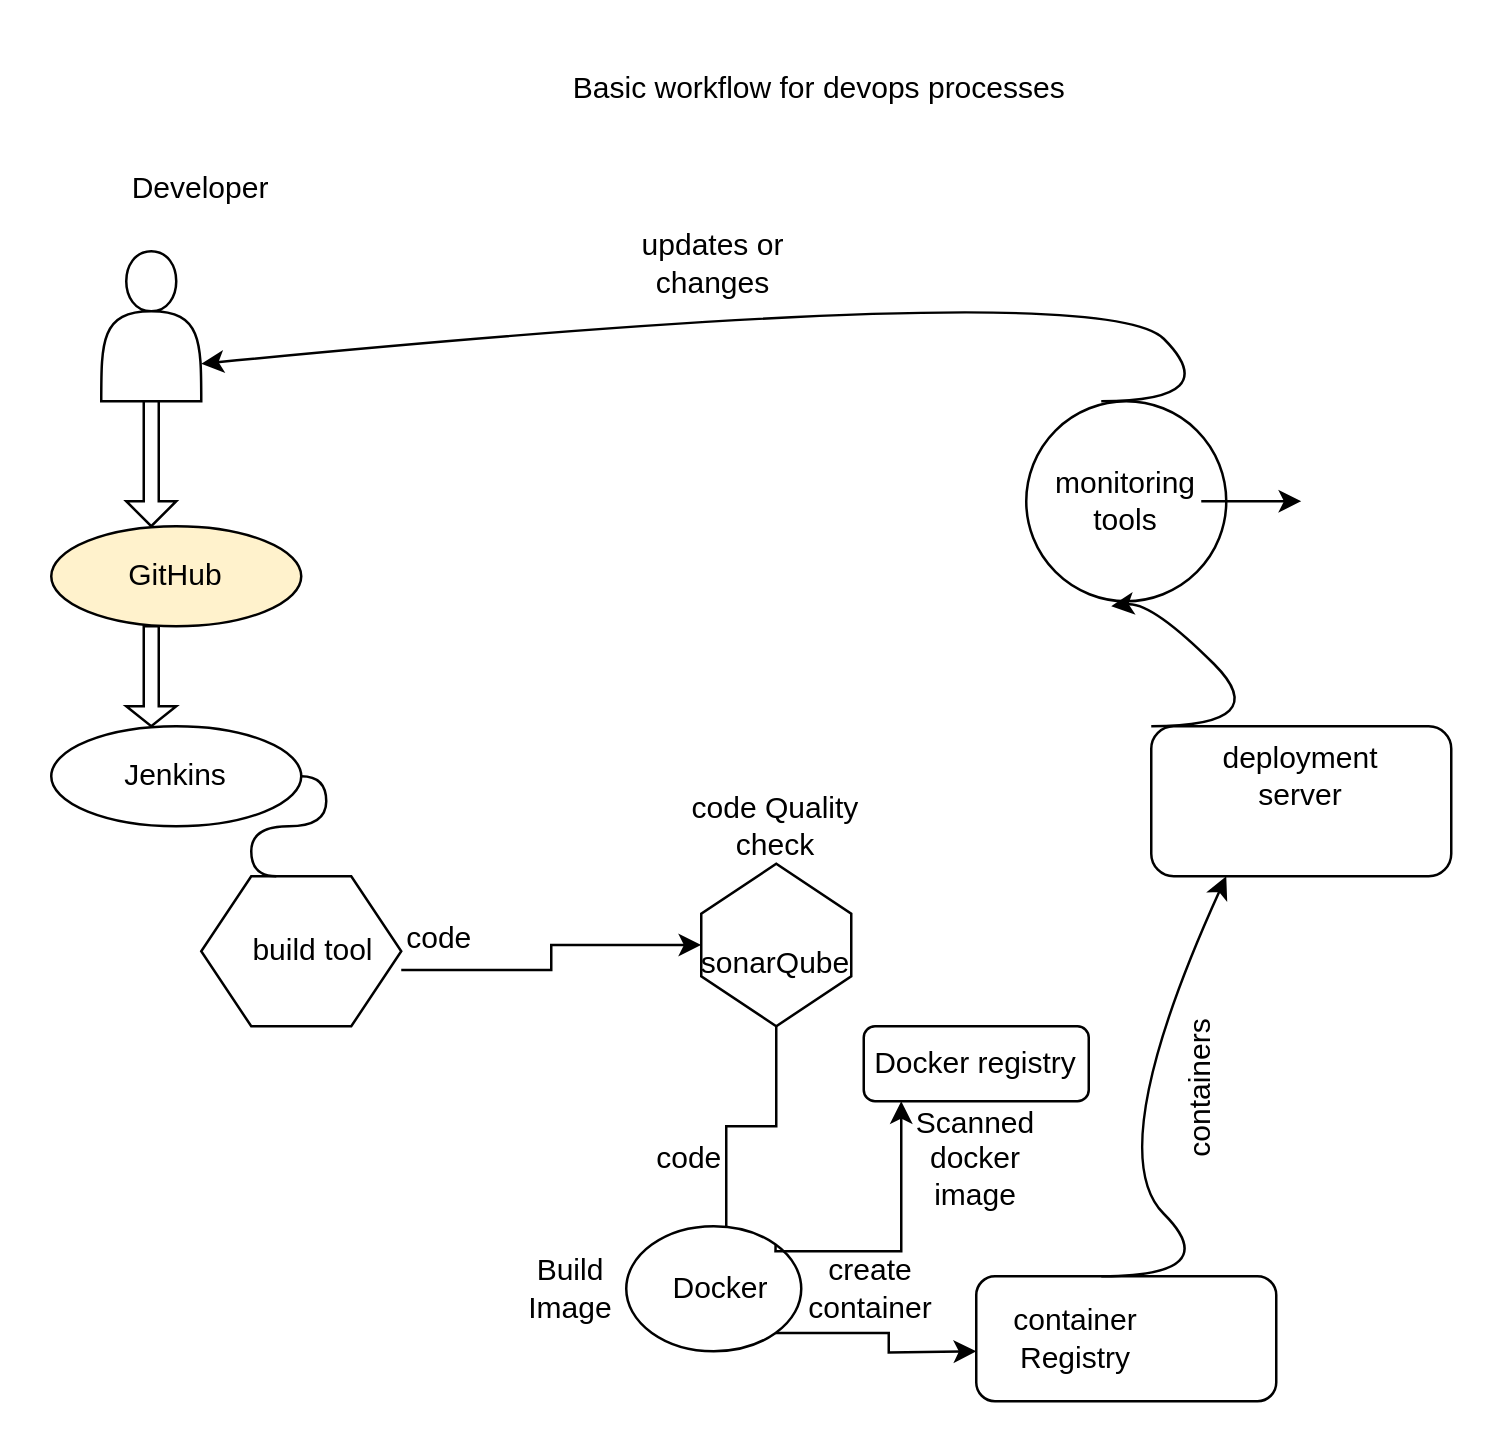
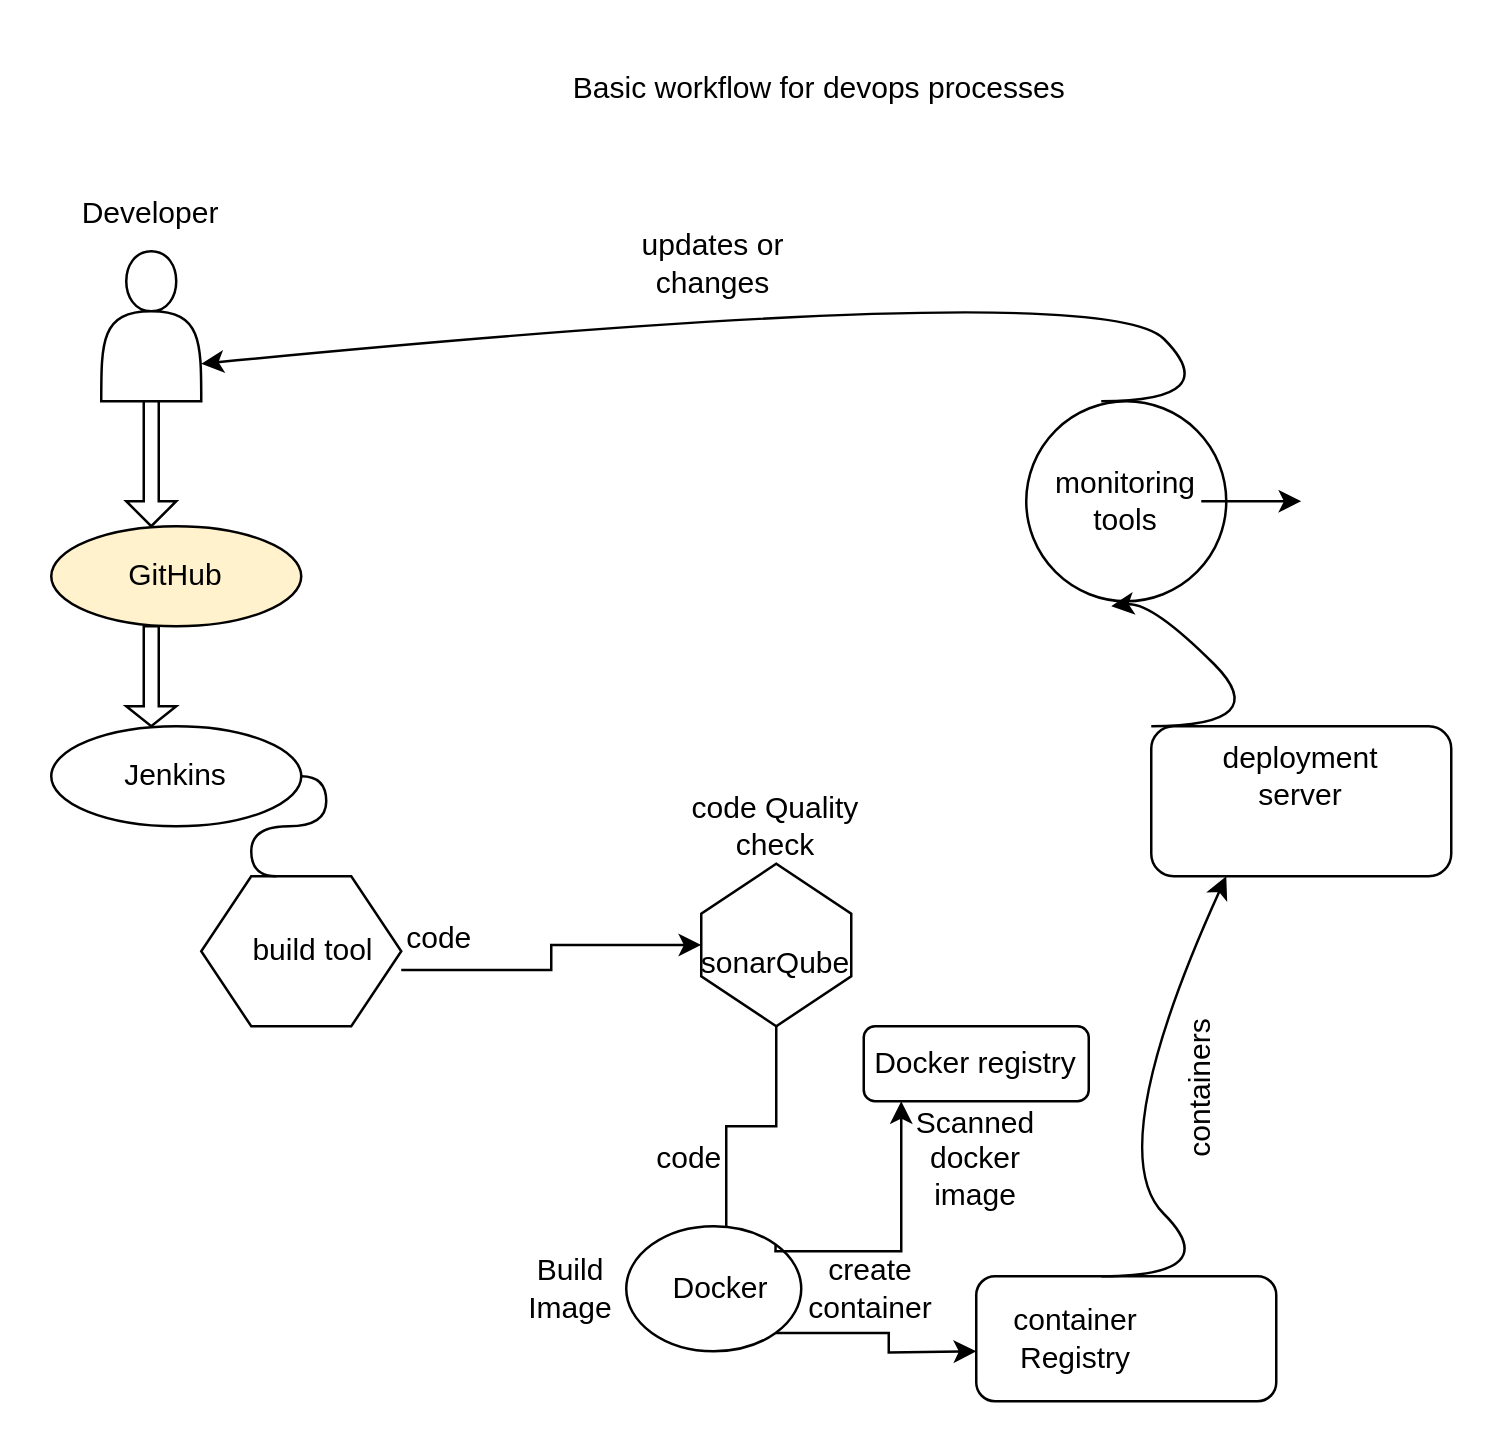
  <mxCell id="0" />
  <mxCell id="1" parent="0" />
  <mxCell id="2" value="" style="shape=actor;whiteSpace=wrap;html=1;" parent="1" vertex="1"><mxGeometry x="40" y="100" width="40" height="60" as="geometry" /></mxCell>
  <mxCell id="3" value="" style="shape=singleArrow;direction=south;whiteSpace=wrap;html=1;" parent="1" vertex="1"><mxGeometry x="50" y="160" width="20" height="50" as="geometry" /></mxCell>
  <mxCell id="4" value="GitHub" style="ellipse;whiteSpace=wrap;html=1;align=center;newEdgeStyle={&quot;edgeStyle&quot;:&quot;entityRelationEdgeStyle&quot;,&quot;startArrow&quot;:&quot;none&quot;,&quot;endArrow&quot;:&quot;none&quot;,&quot;segment&quot;:10,&quot;curved&quot;:1,&quot;sourcePerimeterSpacing&quot;:0,&quot;targetPerimeterSpacing&quot;:0};treeFolding=1;treeMoving=1;fillColor=#fff2cc;" parent="1" vertex="1"><mxGeometry x="20" y="210" width="100" height="40" as="geometry" /></mxCell>
  <mxCell id="5" style="edgeStyle=orthogonalEdgeStyle;rounded=0;orthogonalLoop=1;jettySize=auto;html=1;entryX=0.5;entryY=0;entryDx=0;entryDy=0;" parent="1" edge="1"><mxGeometry relative="1" as="geometry"><mxPoint x="110" y="302" as="sourcePoint" /><mxPoint x="110" y="302" as="targetPoint" /></mxGeometry></mxCell>
  <mxCell id="6" style="edgeStyle=entityRelationEdgeStyle;rounded=0;orthogonalLoop=1;jettySize=auto;html=1;startArrow=none;endArrow=none;segment=10;curved=1;sourcePerimeterSpacing=0;targetPerimeterSpacing=0;exitX=1;exitY=0.5;exitDx=0;exitDy=0;entryX=0;entryY=0.5;entryDx=0;entryDy=0;" parent="1" source="26" target="10" edge="1"><mxGeometry relative="1" as="geometry" /></mxCell>
  <mxCell id="7" value="Jenkins" style="ellipse;whiteSpace=wrap;html=1;align=center;newEdgeStyle={&quot;edgeStyle&quot;:&quot;entityRelationEdgeStyle&quot;,&quot;startArrow&quot;:&quot;none&quot;,&quot;endArrow&quot;:&quot;none&quot;,&quot;segment&quot;:10,&quot;curved&quot;:1,&quot;sourcePerimeterSpacing&quot;:0,&quot;targetPerimeterSpacing&quot;:0};treeFolding=1;treeMoving=1;" parent="1" vertex="1"><mxGeometry x="20" y="290" width="100" height="40" as="geometry" /></mxCell>
  <mxCell id="8" value="" style="shape=singleArrow;direction=south;whiteSpace=wrap;html=1;" parent="1" vertex="1"><mxGeometry x="50" y="250" width="20" height="40" as="geometry" /></mxCell>
- <mxCell id="9" value="Developer" style="text;html=1;align=center;verticalAlign=middle;whiteSpace=wrap;rounded=0;" parent="1" vertex="1"><mxGeometry x="55" y="60" width="50" height="30" as="geometry" /></mxCell>
+ <mxCell id="9" value="Developer" style="text;html=1;align=center;verticalAlign=middle;whiteSpace=wrap;rounded=0;" parent="1" vertex="1"><mxGeometry x="35" y="70" width="50" height="30" as="geometry" /></mxCell>
  <mxCell id="10" value="" style="shape=hexagon;perimeter=hexagonPerimeter2;whiteSpace=wrap;html=1;fixedSize=1;" parent="1" vertex="1"><mxGeometry x="80" y="350" width="80" height="60" as="geometry" /></mxCell>
  <mxCell id="11" style="edgeStyle=orthogonalEdgeStyle;rounded=0;orthogonalLoop=1;jettySize=auto;html=1;exitX=1;exitY=0.75;exitDx=0;exitDy=0;entryX=0.5;entryY=1;entryDx=0;entryDy=0;" parent="1" source="26" target="14" edge="1"><mxGeometry relative="1" as="geometry" /></mxCell>
  <mxCell id="12" value="code" style="text;html=1;align=center;verticalAlign=middle;whiteSpace=wrap;rounded=0;" parent="1" vertex="1"><mxGeometry x="157.5" y="365" width="35" height="20" as="geometry" /></mxCell>
  <mxCell id="13" style="edgeStyle=orthogonalEdgeStyle;rounded=0;orthogonalLoop=1;jettySize=auto;html=1;exitX=1;exitY=0.5;exitDx=0;exitDy=0;entryX=0;entryY=0.5;entryDx=0;entryDy=0;" parent="1" source="14" target="18" edge="1"><mxGeometry relative="1" as="geometry"><Array as="points"><mxPoint x="310" y="450" /><mxPoint x="290" y="450" /><mxPoint x="290" y="515" /></Array></mxGeometry></mxCell>
  <mxCell id="14" value="" style="shape=hexagon;perimeter=hexagonPerimeter2;whiteSpace=wrap;html=1;fixedSize=1;direction=south;" parent="1" vertex="1"><mxGeometry x="280" y="345" width="60" height="65" as="geometry" /></mxCell>
  <mxCell id="15" value="sonarQube" style="text;html=1;align=center;verticalAlign=middle;whiteSpace=wrap;rounded=0;" parent="1" vertex="1"><mxGeometry x="290" y="370" width="40" height="30" as="geometry" /></mxCell>
  <mxCell id="16" value="code Quality check" style="text;html=1;align=center;verticalAlign=middle;whiteSpace=wrap;rounded=0;" parent="1" vertex="1"><mxGeometry x="275" y="315" width="70" height="30" as="geometry" /></mxCell>
  <mxCell id="17" style="edgeStyle=orthogonalEdgeStyle;rounded=0;orthogonalLoop=1;jettySize=auto;html=1;exitX=1;exitY=1;exitDx=0;exitDy=0;" parent="1" source="18" edge="1"><mxGeometry relative="1" as="geometry"><mxPoint x="390" y="540" as="targetPoint" /></mxGeometry></mxCell>
  <mxCell id="18" value="" style="ellipse;whiteSpace=wrap;html=1;" parent="1" vertex="1"><mxGeometry x="250" y="490" width="70" height="50" as="geometry" /></mxCell>
  <mxCell id="19" style="edgeStyle=orthogonalEdgeStyle;rounded=0;orthogonalLoop=1;jettySize=auto;html=1;exitX=1;exitY=0;exitDx=0;exitDy=0;" parent="1" source="18" target="23" edge="1"><mxGeometry relative="1" as="geometry"><mxPoint x="360" y="480" as="targetPoint" /><mxPoint x="350" y="500" as="sourcePoint" /><Array as="points"><mxPoint x="310" y="500" /><mxPoint x="360" y="500" /></Array></mxGeometry></mxCell>
  <mxCell id="20" value="Docker" style="text;html=1;align=center;verticalAlign=middle;whiteSpace=wrap;rounded=0;" parent="1" vertex="1"><mxGeometry x="257.5" y="500" width="60" height="30" as="geometry" /></mxCell>
  <mxCell id="21" value="code" style="text;html=1;align=center;verticalAlign=middle;whiteSpace=wrap;rounded=0;" parent="1" vertex="1"><mxGeometry x="257.5" y="450" width="35" height="25" as="geometry" /></mxCell>
  <mxCell id="22" value="Build Image" style="text;html=1;align=center;verticalAlign=middle;whiteSpace=wrap;rounded=0;" parent="1" vertex="1"><mxGeometry x="197.5" y="500" width="60" height="30" as="geometry" /></mxCell>
  <mxCell id="23" value="Docker registry" style="rounded=1;whiteSpace=wrap;html=1;" parent="1" vertex="1"><mxGeometry x="345" y="410" width="90" height="30" as="geometry" /></mxCell>
  <mxCell id="24" value="Scanned docker image" style="text;html=1;align=center;verticalAlign=middle;whiteSpace=wrap;rounded=0;" parent="1" vertex="1"><mxGeometry x="360" y="447.5" width="60" height="30" as="geometry" /></mxCell>
  <mxCell id="25" value="" style="edgeStyle=entityRelationEdgeStyle;rounded=0;orthogonalLoop=1;jettySize=auto;html=1;startArrow=none;endArrow=none;segment=10;curved=1;sourcePerimeterSpacing=0;targetPerimeterSpacing=0;exitX=1;exitY=0.5;exitDx=0;exitDy=0;" parent="1" source="7" edge="1"><mxGeometry relative="1" as="geometry"><mxPoint x="120" y="310" as="sourcePoint" /><mxPoint x="110" y="350" as="targetPoint" /></mxGeometry></mxCell>
  <mxCell id="26" value="build tool" style="text;html=1;align=center;verticalAlign=middle;whiteSpace=wrap;rounded=0;" parent="1" vertex="1"><mxGeometry x="90" y="365" width="70" height="30" as="geometry" /></mxCell>
  <mxCell id="27" value="create container" style="text;html=1;align=center;verticalAlign=middle;whiteSpace=wrap;rounded=0;" parent="1" vertex="1"><mxGeometry x="317.5" y="500" width="60" height="30" as="geometry" /></mxCell>
  <mxCell id="28" value="" style="rounded=1;whiteSpace=wrap;html=1;" parent="1" vertex="1"><mxGeometry x="390" y="510" width="120" height="50" as="geometry" /></mxCell>
  <mxCell id="29" value="container Registry" style="text;html=1;align=center;verticalAlign=middle;whiteSpace=wrap;rounded=0;" parent="1" vertex="1"><mxGeometry x="400" y="520" width="60" height="30" as="geometry" /></mxCell>
  <mxCell id="30" value="" style="rounded=1;whiteSpace=wrap;html=1;" parent="1" vertex="1"><mxGeometry x="460" y="290" width="120" height="60" as="geometry" /></mxCell>
  <mxCell id="31" value="" style="curved=1;endArrow=classic;html=1;rounded=0;entryX=0.25;entryY=1;entryDx=0;entryDy=0;" parent="1" target="30" edge="1"><mxGeometry width="50" height="50" relative="1" as="geometry"><mxPoint x="440" y="510" as="sourcePoint" /><mxPoint x="490" y="460" as="targetPoint" /><Array as="points"><mxPoint x="490" y="510" /><mxPoint x="440" y="460" /></Array></mxGeometry></mxCell>
  <mxCell id="32" value="deployment server" style="text;html=1;align=center;verticalAlign=middle;whiteSpace=wrap;rounded=0;" parent="1" vertex="1"><mxGeometry x="490" y="295" width="60" height="30" as="geometry" /></mxCell>
  <mxCell id="33" value="" style="ellipse;whiteSpace=wrap;html=1;aspect=fixed;" parent="1" vertex="1"><mxGeometry x="410" y="160" width="80" height="80" as="geometry" /></mxCell>
  <mxCell id="34" value="" style="edgeStyle=orthogonalEdgeStyle;rounded=0;orthogonalLoop=1;jettySize=auto;html=1;" parent="1" source="35" edge="1"><mxGeometry relative="1" as="geometry"><mxPoint x="520" y="200" as="targetPoint" /></mxGeometry></mxCell>
  <mxCell id="35" value="monitoring tools" style="text;html=1;align=center;verticalAlign=middle;whiteSpace=wrap;rounded=0;" parent="1" vertex="1"><mxGeometry x="420" y="185" width="60" height="30" as="geometry" /></mxCell>
  <mxCell id="36" value="" style="curved=1;endArrow=classic;html=1;rounded=0;entryX=0.425;entryY=1.025;entryDx=0;entryDy=0;entryPerimeter=0;" parent="1" target="33" edge="1"><mxGeometry width="50" height="50" relative="1" as="geometry"><mxPoint x="460" y="290" as="sourcePoint" /><mxPoint x="510" y="240" as="targetPoint" /><Array as="points"><mxPoint x="510" y="290" /><mxPoint x="460" y="240" /></Array></mxGeometry></mxCell>
  <mxCell id="37" value="containers" style="text;html=1;align=center;verticalAlign=middle;whiteSpace=wrap;rounded=0;rotation=270;" parent="1" vertex="1"><mxGeometry x="450" y="420" width="60" height="30" as="geometry" /></mxCell>
  <mxCell id="38" value="" style="curved=1;endArrow=classic;html=1;rounded=0;entryX=1;entryY=0.75;entryDx=0;entryDy=0;" parent="1" target="2" edge="1"><mxGeometry width="50" height="50" relative="1" as="geometry"><mxPoint x="440" y="160" as="sourcePoint" /><mxPoint x="490" y="110" as="targetPoint" /><Array as="points"><mxPoint x="490" y="160" /><mxPoint x="440" y="110" /></Array></mxGeometry></mxCell>
  <mxCell id="39" value="updates or changes" style="text;html=1;align=center;verticalAlign=middle;whiteSpace=wrap;rounded=0;" parent="1" vertex="1"><mxGeometry x="255" y="90" width="60" height="30" as="geometry" /></mxCell>
  <mxCell id="40" value="Basic workflow for devops processes" style="text;html=1;align=center;verticalAlign=middle;whiteSpace=wrap;rounded=0;" parent="1" vertex="1"><mxGeometry x="175" y="20" width="305" height="30" as="geometry" /></mxCell>
